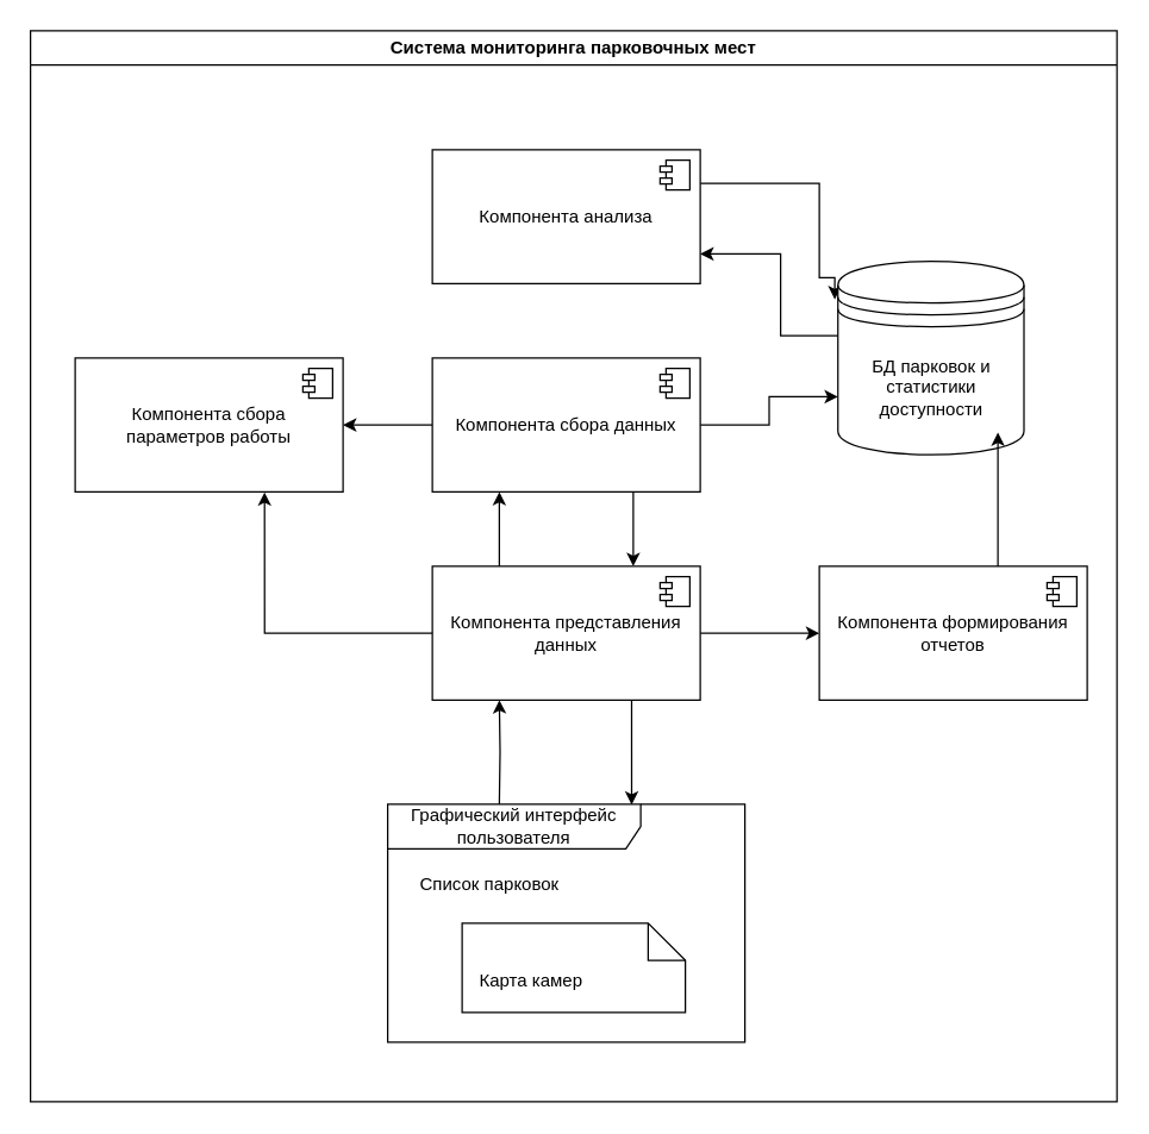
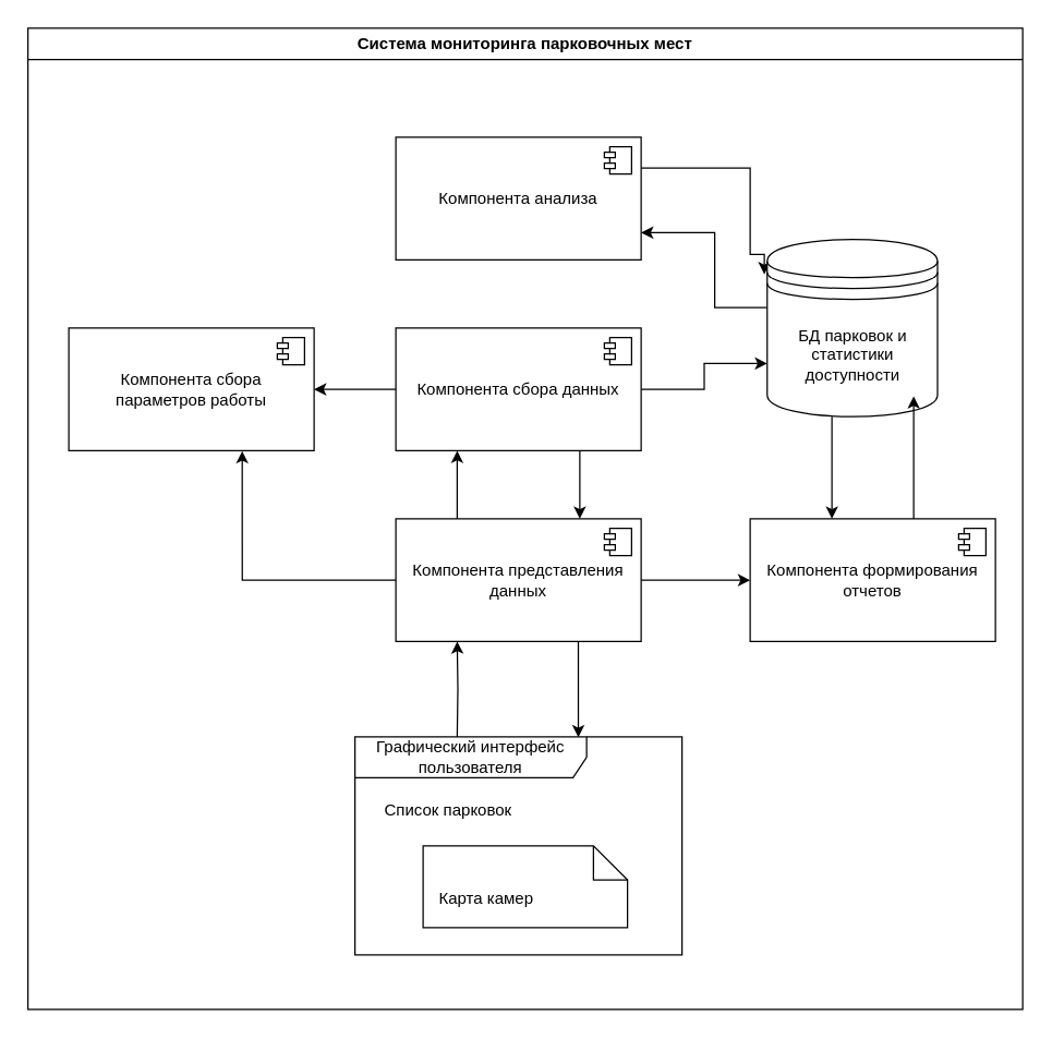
  <mxCell id="0" />
  <mxCell id="1" parent="0" />
  <mxCell id="2" style="edgeStyle=orthogonalEdgeStyle;rounded=0;orthogonalLoop=1;jettySize=auto;html=1;entryX=-0.017;entryY=0.197;entryDx=0;entryDy=0;entryPerimeter=0;exitX=1;exitY=0.25;exitDx=0;exitDy=0;" edge="1" parent="1" source="3" target="25"><mxGeometry relative="1" as="geometry"><Array as="points"><mxPoint x="550" y="123" /><mxPoint x="550" y="186" /></Array></mxGeometry></mxCell>
  <mxCell id="3" value="Компонента анализа" style="html=1;dropTarget=0;whiteSpace=wrap;" parent="1" vertex="1"><mxGeometry x="290" y="100" width="180" height="90" as="geometry" /></mxCell>
  <mxCell id="4" value="" style="shape=module;jettyWidth=8;jettyHeight=4;" parent="3" vertex="1"><mxGeometry x="1" width="20" height="20" relative="1" as="geometry"><mxPoint x="-27" y="7" as="offset" /></mxGeometry></mxCell>
  <mxCell id="5" style="edgeStyle=orthogonalEdgeStyle;rounded=0;orthogonalLoop=1;jettySize=auto;html=1;entryX=1;entryY=0.5;entryDx=0;entryDy=0;" edge="1" parent="1" source="8" target="22"><mxGeometry relative="1" as="geometry" /></mxCell>
  <mxCell id="6" style="edgeStyle=orthogonalEdgeStyle;rounded=0;orthogonalLoop=1;jettySize=auto;html=1;exitX=1;exitY=0.5;exitDx=0;exitDy=0;entryX=0;entryY=0.7;entryDx=0;entryDy=0;" edge="1" parent="1" source="8" target="25"><mxGeometry relative="1" as="geometry" /></mxCell>
  <mxCell id="7" style="edgeStyle=orthogonalEdgeStyle;rounded=0;orthogonalLoop=1;jettySize=auto;html=1;entryX=0.75;entryY=0;entryDx=0;entryDy=0;exitX=0.75;exitY=1;exitDx=0;exitDy=0;" edge="1" parent="1" source="8" target="13"><mxGeometry relative="1" as="geometry" /></mxCell>
  <mxCell id="8" value="Компонента сбора данных" style="html=1;dropTarget=0;whiteSpace=wrap;" parent="1" vertex="1"><mxGeometry x="290" y="240" width="180" height="90" as="geometry" /></mxCell>
  <mxCell id="9" value="" style="shape=module;jettyWidth=8;jettyHeight=4;" parent="8" vertex="1"><mxGeometry x="1" width="20" height="20" relative="1" as="geometry"><mxPoint x="-27" y="7" as="offset" /></mxGeometry></mxCell>
  <mxCell id="10" style="edgeStyle=orthogonalEdgeStyle;rounded=0;orthogonalLoop=1;jettySize=auto;html=1;" edge="1" parent="1" source="13"><mxGeometry relative="1" as="geometry"><mxPoint x="550" y="425" as="targetPoint" /></mxGeometry></mxCell>
  <mxCell id="11" style="edgeStyle=orthogonalEdgeStyle;rounded=0;orthogonalLoop=1;jettySize=auto;html=1;entryX=0.25;entryY=1;entryDx=0;entryDy=0;exitX=0.25;exitY=0;exitDx=0;exitDy=0;" edge="1" parent="1" source="13" target="8"><mxGeometry relative="1" as="geometry" /></mxCell>
  <mxCell id="12" style="edgeStyle=orthogonalEdgeStyle;rounded=0;orthogonalLoop=1;jettySize=auto;html=1;exitX=0.75;exitY=1;exitDx=0;exitDy=0;entryX=0.683;entryY=0.002;entryDx=0;entryDy=0;entryPerimeter=0;" edge="1" parent="1" source="13" target="16"><mxGeometry relative="1" as="geometry"><mxPoint x="448" y="470" as="sourcePoint" /><mxPoint x="448" y="540" as="targetPoint" /><Array as="points"><mxPoint x="424" y="470" /></Array></mxGeometry></mxCell>
  <mxCell id="13" value="Компонента&amp;nbsp;представления&lt;br/&gt;данных" style="html=1;dropTarget=0;whiteSpace=wrap;" parent="1" vertex="1"><mxGeometry x="290" y="380" width="180" height="90" as="geometry" /></mxCell>
  <mxCell id="14" value="" style="shape=module;jettyWidth=8;jettyHeight=4;" parent="13" vertex="1"><mxGeometry x="1" width="20" height="20" relative="1" as="geometry"><mxPoint x="-27" y="7" as="offset" /></mxGeometry></mxCell>
  <mxCell id="15" style="edgeStyle=orthogonalEdgeStyle;rounded=0;orthogonalLoop=1;jettySize=auto;html=1;entryX=0.25;entryY=1;entryDx=0;entryDy=0;" edge="1" parent="1" target="13"><mxGeometry relative="1" as="geometry"><mxPoint x="335" y="540" as="sourcePoint" /></mxGeometry></mxCell>
  <mxCell id="16" value="Графический интерфейс пользователя" style="shape=umlFrame;whiteSpace=wrap;html=1;pointerEvents=0;recursiveResize=0;container=1;collapsible=0;width=170;" parent="1" vertex="1"><mxGeometry x="260" y="540" width="240" height="160" as="geometry" /></mxCell>
  <mxCell id="17" value="Список парковок" style="text;html=1;" parent="16" vertex="1"><mxGeometry width="100" height="20" relative="1" as="geometry"><mxPoint x="20" y="40" as="offset" /></mxGeometry></mxCell>
  <mxCell id="18" value="Карта камер" style="shape=note2;boundedLbl=1;whiteSpace=wrap;html=1;size=25;verticalAlign=top;align=left;spacingLeft=10;" parent="16" vertex="1"><mxGeometry width="150" height="60" relative="1" as="geometry"><mxPoint x="50" y="80" as="offset" /></mxGeometry></mxCell>
  <mxCell id="19" value="Компонента&amp;nbsp;формирования&lt;br/&gt;отчетов" style="html=1;dropTarget=0;whiteSpace=wrap;" parent="1" vertex="1"><mxGeometry x="550" y="380" width="180" height="90" as="geometry" /></mxCell>
  <mxCell id="20" value="" style="shape=module;jettyWidth=8;jettyHeight=4;" parent="19" vertex="1"><mxGeometry x="1" width="20" height="20" relative="1" as="geometry"><mxPoint x="-27" y="7" as="offset" /></mxGeometry></mxCell>
  <mxCell id="21" style="edgeStyle=orthogonalEdgeStyle;rounded=0;orthogonalLoop=1;jettySize=auto;html=1;entryX=0;entryY=0.5;entryDx=0;entryDy=0;exitX=0.707;exitY=1.004;exitDx=0;exitDy=0;exitPerimeter=0;startArrow=classic;startFill=1;endArrow=none;endFill=0;" edge="1" parent="1" source="22" target="13"><mxGeometry relative="1" as="geometry" /></mxCell>
  <mxCell id="22" value="Компонента&amp;nbsp;сбора&lt;br/&gt;параметров работы" style="html=1;dropTarget=0;whiteSpace=wrap;" parent="1" vertex="1"><mxGeometry x="50" y="240" width="180" height="90" as="geometry" /></mxCell>
  <mxCell id="23" value="" style="shape=module;jettyWidth=8;jettyHeight=4;" parent="22" vertex="1"><mxGeometry x="1" width="20" height="20" relative="1" as="geometry"><mxPoint x="-27" y="7" as="offset" /></mxGeometry></mxCell>
  <mxCell id="24" value="Система мониторинга парковочных мест" style="swimlane;whiteSpace=wrap;html=1;" vertex="1" parent="1"><mxGeometry x="20" y="20" width="730" height="720" as="geometry" /></mxCell>
  <mxCell id="25" value="БД парковок и статистики доступности" style="shape=datastore;whiteSpace=wrap;html=1;" parent="24" vertex="1"><mxGeometry x="542.5" y="155" width="125" height="130" as="geometry" /></mxCell>
  <mxCell id="26" value="" style="edgeStyle=orthogonalEdgeStyle;rounded=0;orthogonalLoop=1;jettySize=auto;html=1;startArrow=classic;startFill=1;endArrow=none;endFill=0;" edge="1" parent="24"><mxGeometry relative="1" as="geometry"><mxPoint x="650" y="270" as="sourcePoint" /><mxPoint x="650" y="360" as="targetPoint" /><Array as="points"><mxPoint x="650" y="310" /><mxPoint x="650" y="310" /></Array></mxGeometry></mxCell>
+ <mxCell id="27" value="" style="edgeStyle=orthogonalEdgeStyle;rounded=0;orthogonalLoop=1;jettySize=auto;html=1;" edge="1" parent="1" source="25" target="19"><mxGeometry relative="1" as="geometry"><Array as="points"><mxPoint x="610" y="330" /><mxPoint x="610" y="330" /></Array></mxGeometry></mxCell>
  <mxCell id="28" style="edgeStyle=orthogonalEdgeStyle;rounded=0;orthogonalLoop=1;jettySize=auto;html=1;" edge="1" parent="1" source="25"><mxGeometry relative="1" as="geometry"><mxPoint x="470" y="170" as="targetPoint" /><Array as="points"><mxPoint x="524" y="225" /><mxPoint x="524" y="170" /><mxPoint x="470" y="170" /></Array></mxGeometry></mxCell>
